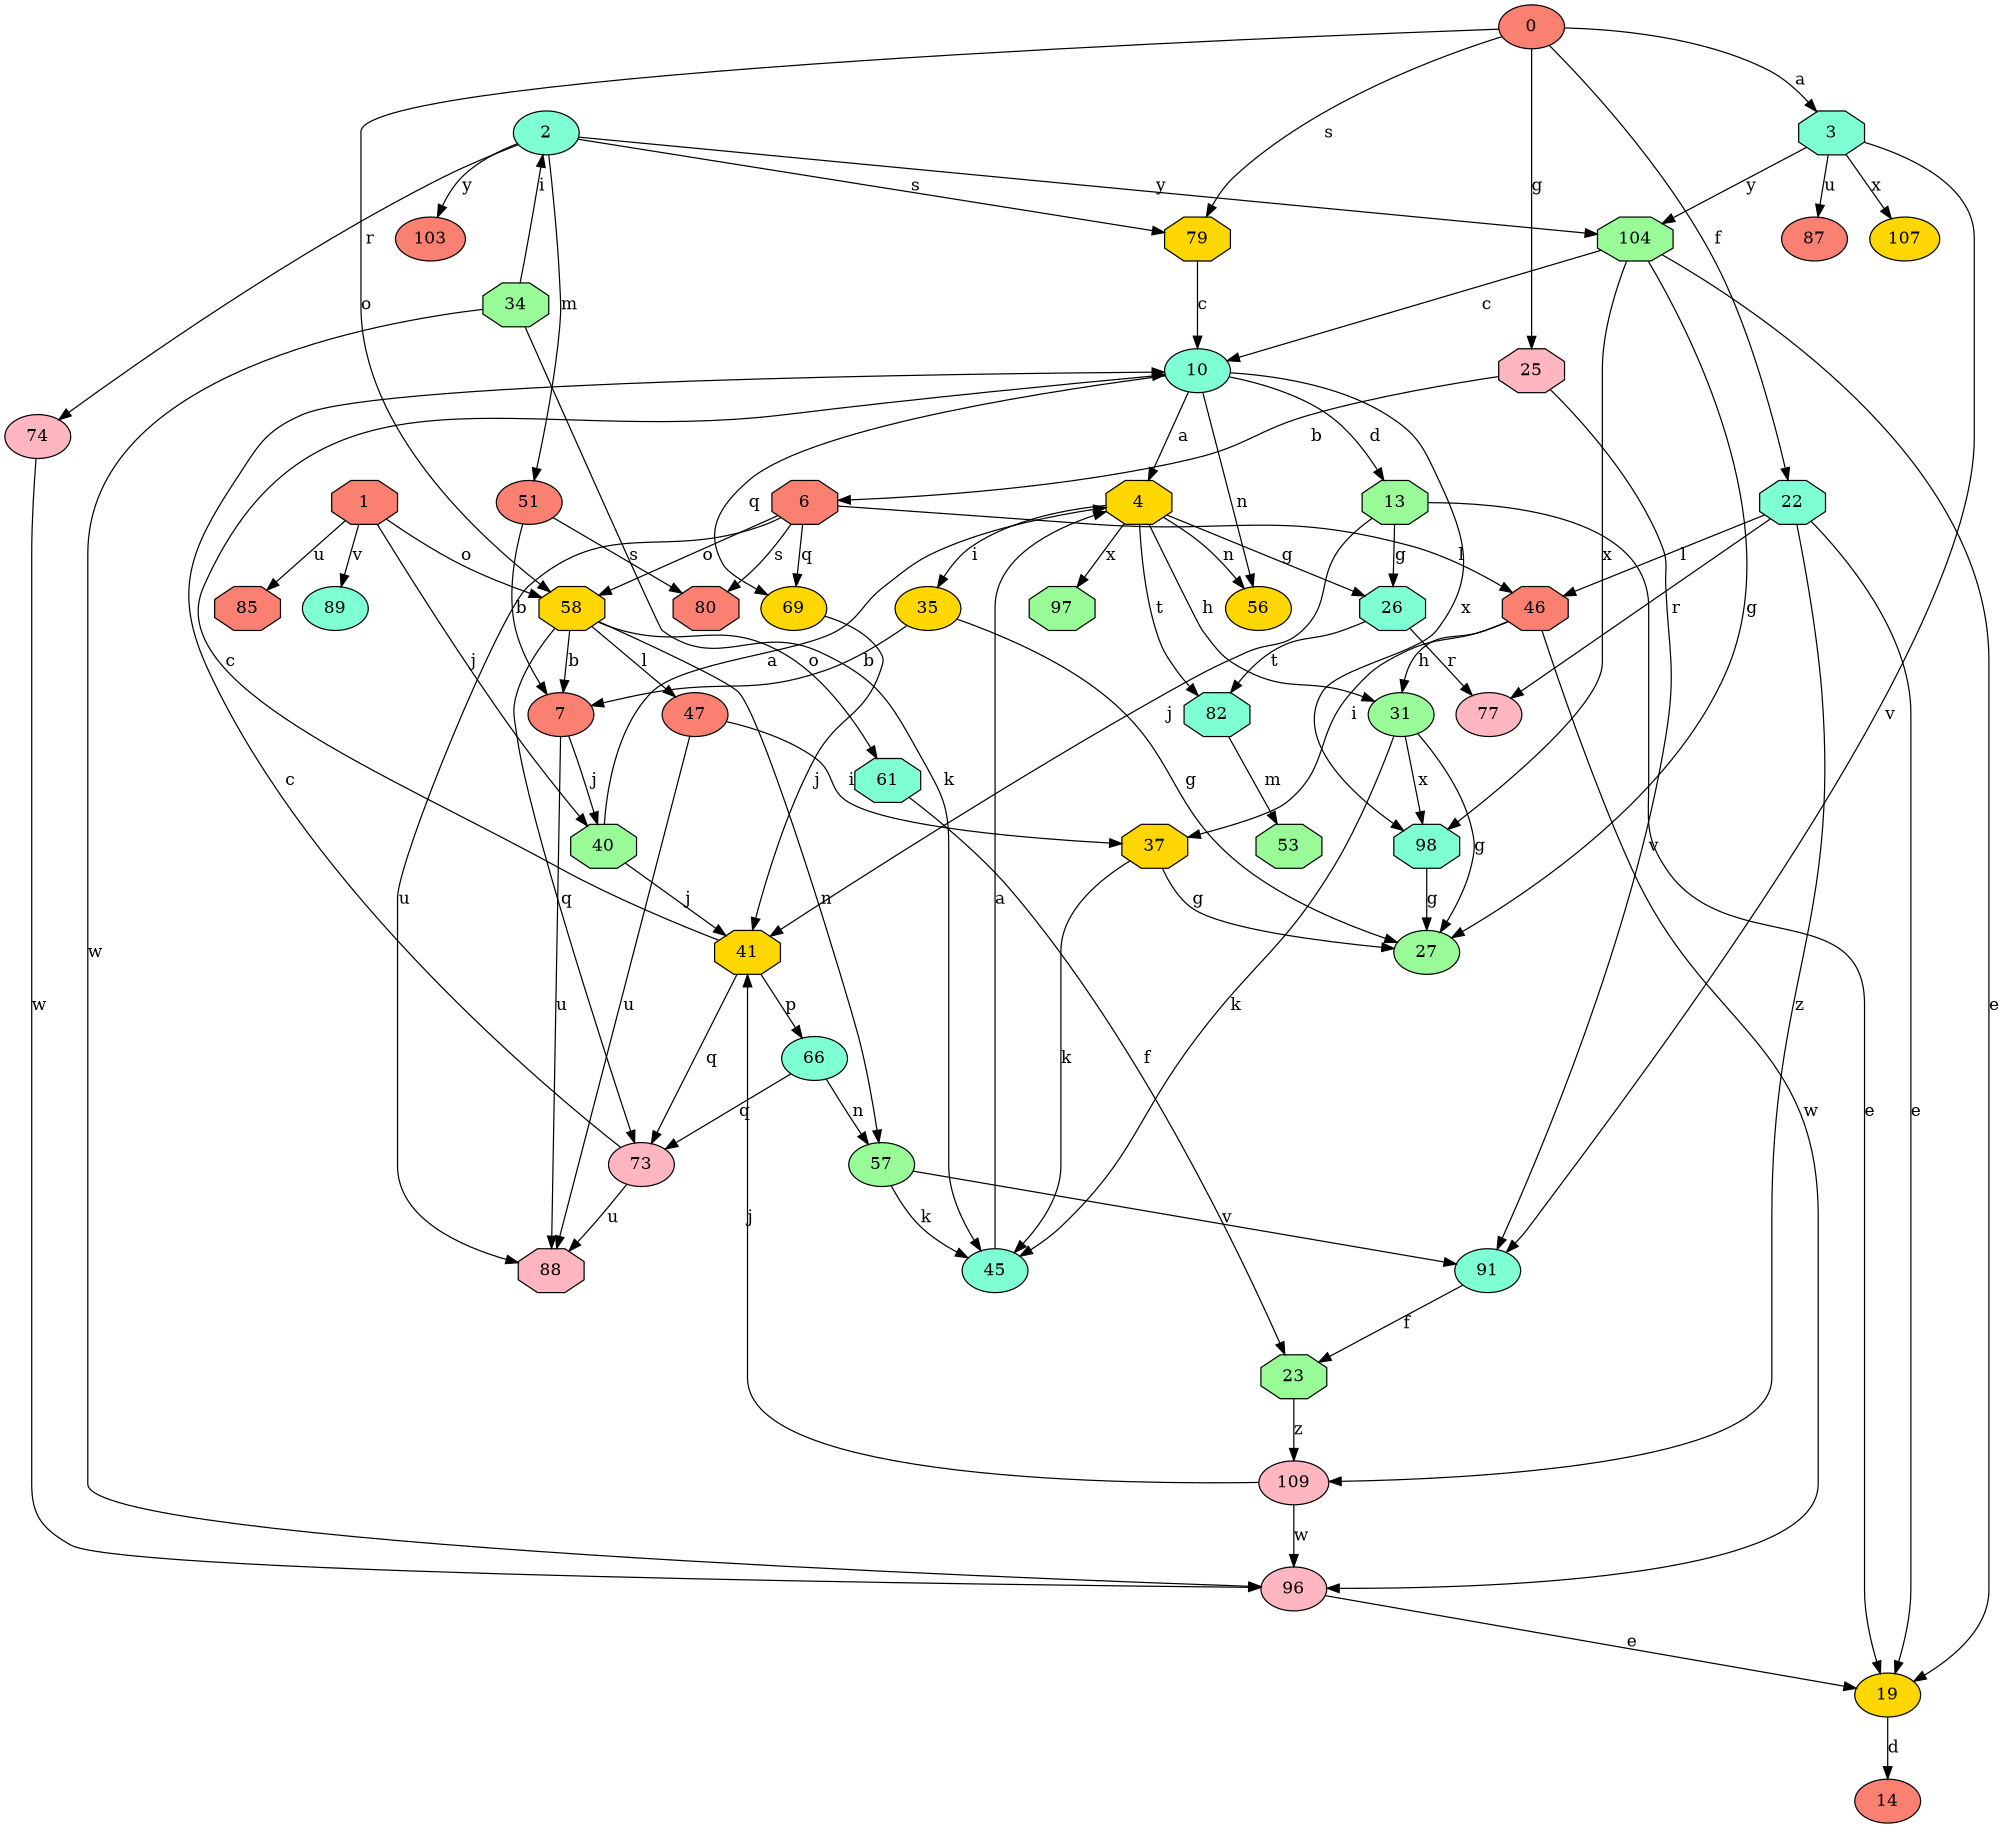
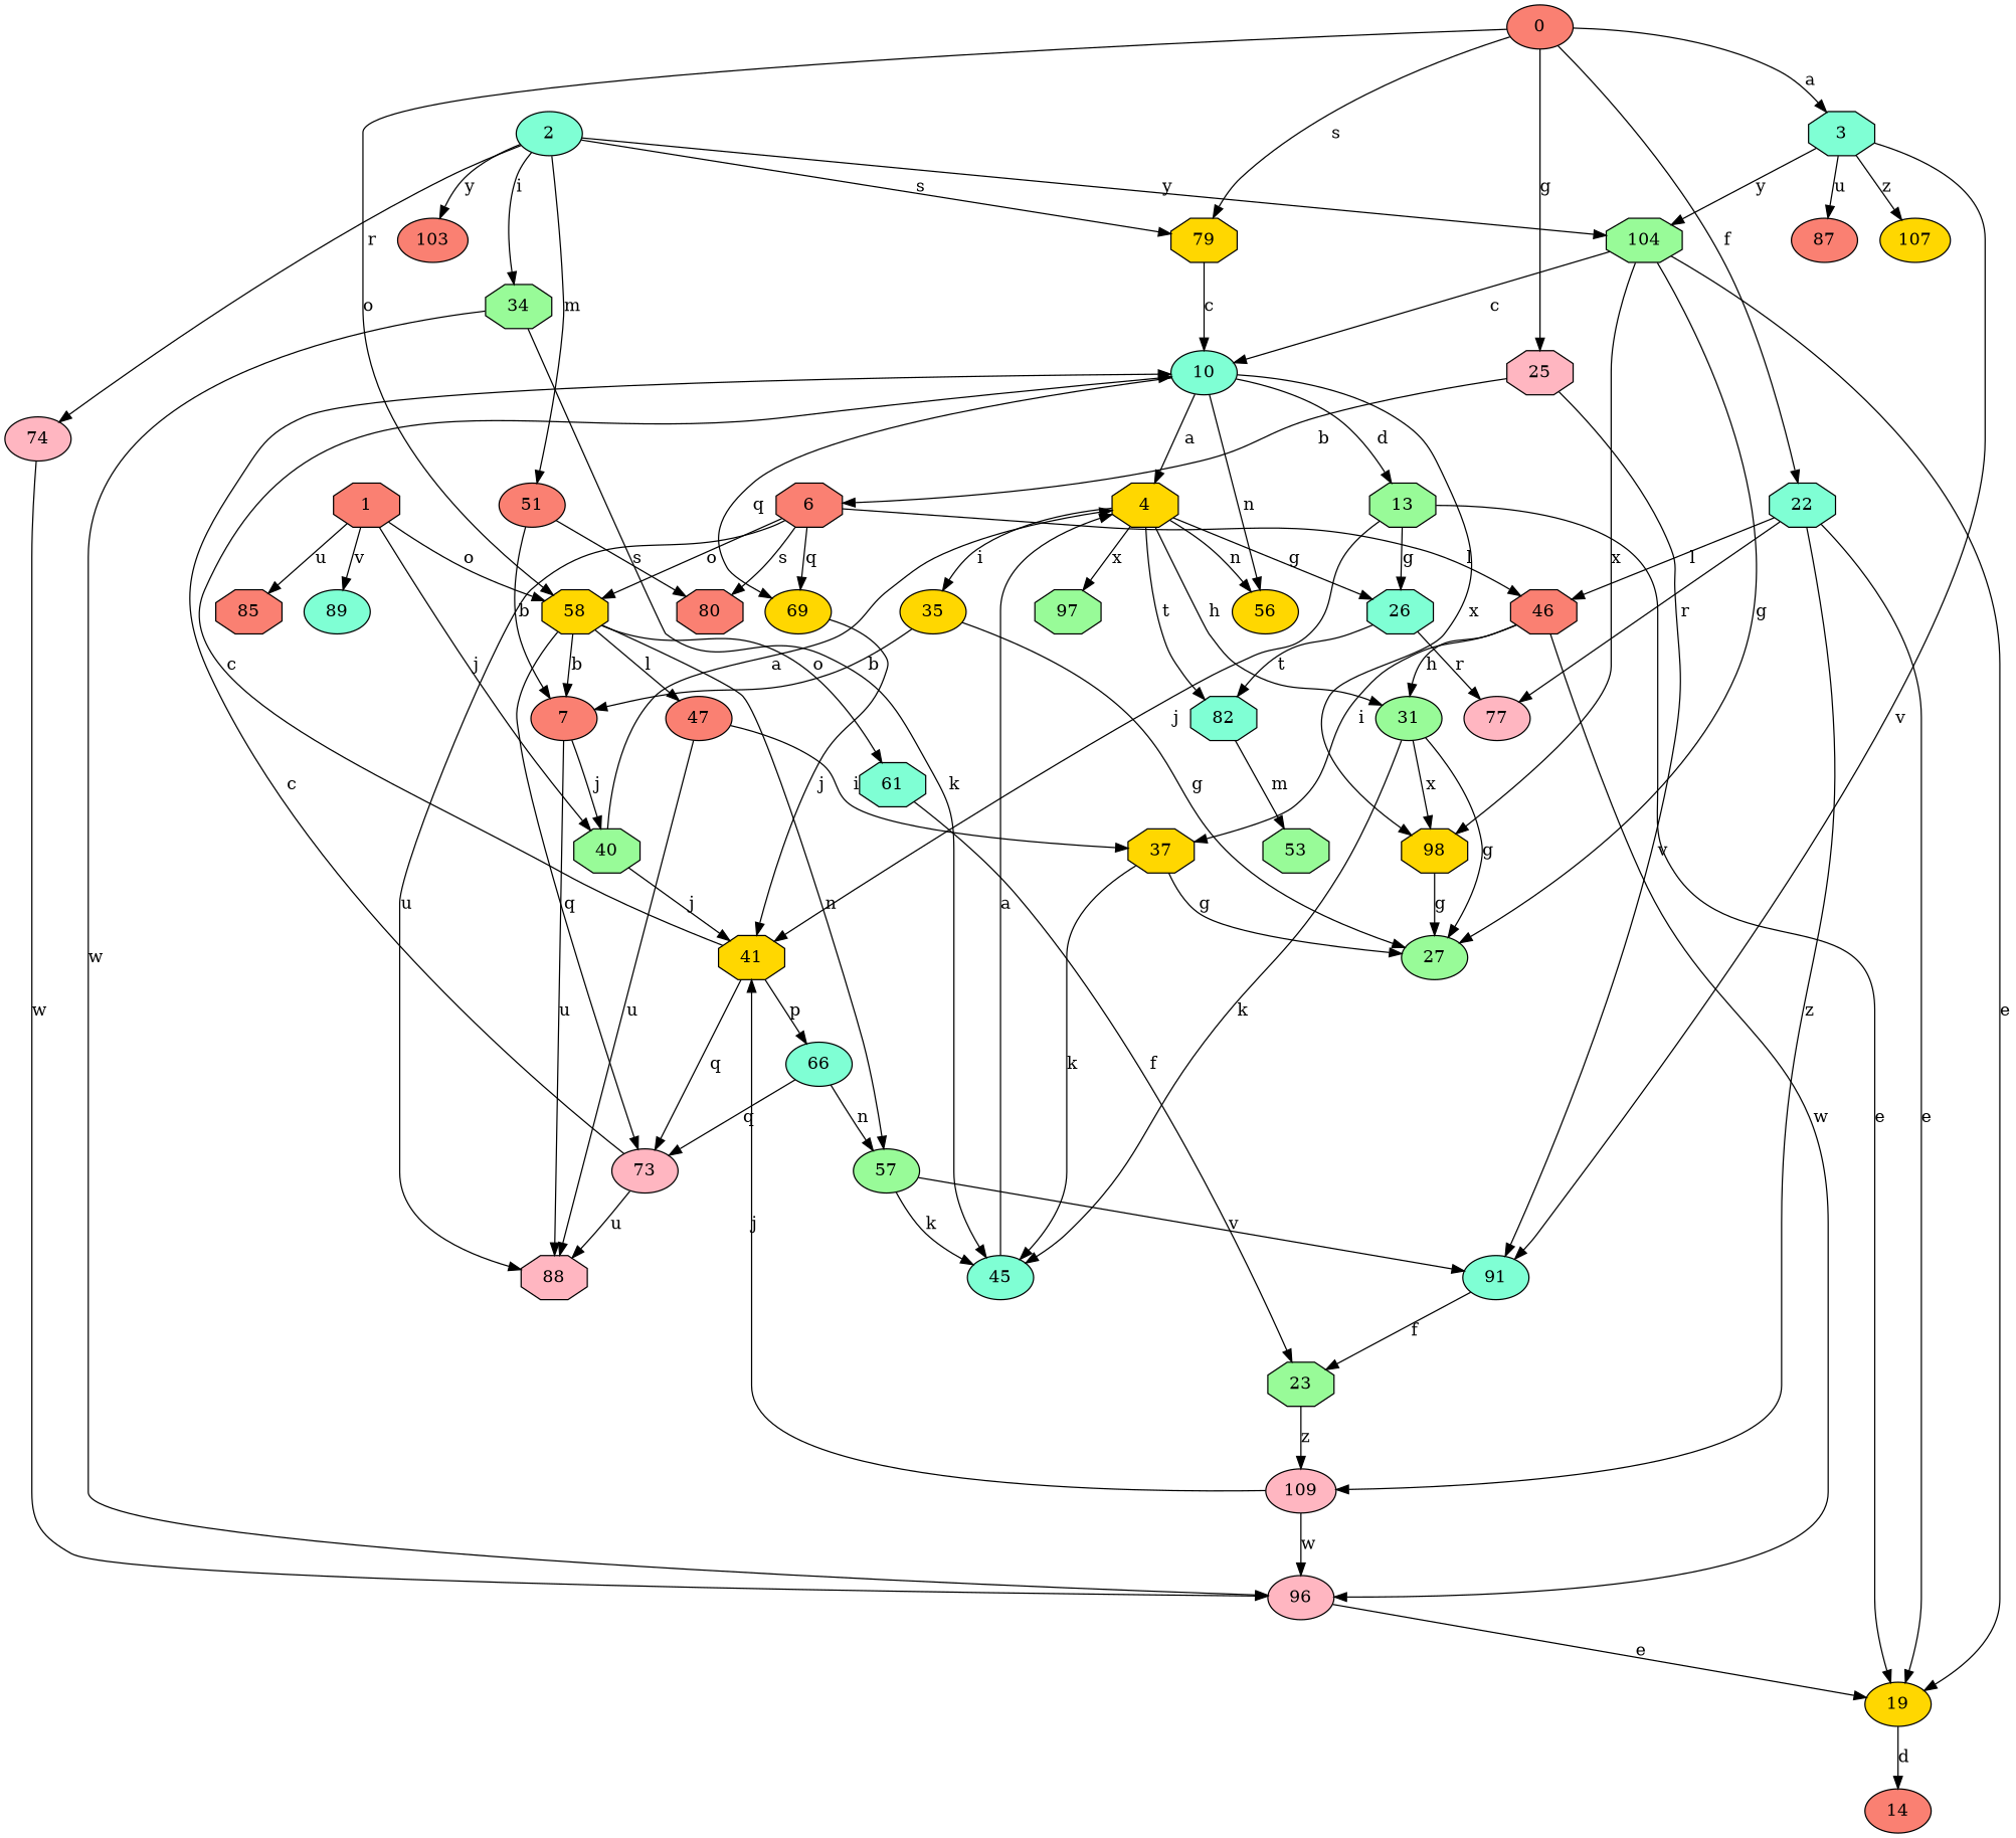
  strict digraph {
    node [fillcolor=salmon shape=ellipse style=filled]
    0
    3 [fillcolor=aquamarine shape=octagon]
    22 [fillcolor=aquamarine shape=octagon]
    25 [fillcolor=lightpink shape=octagon]
    58 [fillcolor=gold shape=octagon]
    79 [fillcolor=gold shape=octagon]
    104 [fillcolor=palegreen shape=octagon]
    87
    91 [fillcolor=aquamarine]
    107 [fillcolor=gold]
    19 [fillcolor=gold]
    46 [shape=octagon]
    77 [fillcolor=lightpink]
    109 [fillcolor=lightpink]
    6 [shape=octagon]
    7
    73 [fillcolor=lightpink]
    47
    57 [fillcolor=palegreen]
    61 [fillcolor=aquamarine shape=octagon]
    10 [fillcolor=aquamarine]
    1 [shape=octagon]
    40 [fillcolor=palegreen shape=octagon]
    85 [shape=octagon]
    89 [fillcolor=aquamarine]
    4 [fillcolor=gold shape=octagon]
    41 [fillcolor=gold shape=octagon]
    2 [fillcolor=aquamarine]
    34 [fillcolor=palegreen shape=octagon]
    51
    74 [fillcolor=lightpink]
    103
    45 [fillcolor=aquamarine]
    96 [fillcolor=lightpink]
    80 [shape=octagon]
-   98 [fillcolor=aquamarine shape=octagon]
+   98 [fillcolor=gold shape=octagon]
    27 [fillcolor=palegreen]
    14
    23 [fillcolor=palegreen shape=octagon]
    26 [fillcolor=aquamarine shape=octagon]
    31 [fillcolor=palegreen]
    35 [fillcolor=gold]
    56 [fillcolor=gold]
    82 [fillcolor=aquamarine shape=octagon]
    97 [fillcolor=palegreen shape=octagon]
    53 [fillcolor=palegreen shape=octagon]
    69 [fillcolor=gold]
    88 [fillcolor=lightpink shape=octagon]
    37 [fillcolor=gold shape=octagon]
    13 [fillcolor=palegreen shape=octagon]
    66 [fillcolor=aquamarine]
    0 -> 3 [label=a]
    0 -> 22 [label=f]
    0 -> 25 [label=g]
    0 -> 58 [label=o]
    0 -> 79 [label=s]
    3 -> 104 [label=y]
    3 -> 87 [label=u]
    3 -> 91 [label=v]
-   3 -> 107 [label=x]
+   3 -> 107 [label=z]
    22 -> 19 [label=e]
    22 -> 46 [label=l]
    22 -> 77 [label=r]
    22 -> 109 [label=z]
    25 -> 91 [label=v]
    25 -> 6 [label=b]
    58 -> 7 [label=b]
    58 -> 73 [label=q]
    58 -> 47 [label=l]
    58 -> 57 [label=n]
    58 -> 61 [label=o]
    79 -> 10 [label=c]
    104 -> 19 [label=e]
    104 -> 10 [label=c]
    104 -> 98 [label=x]
    104 -> 27 [label=g]
    91 -> 23 [label=f]
    19 -> 14 [label=d]
    46 -> 96 [label=w]
    46 -> 31 [label=h]
    46 -> 37 [label=i]
    109 -> 41 [label=j]
    109 -> 96 [label=w]
    6 -> 58 [label=o]
    6 -> 46 [label=l]
    6 -> 80 [label=s]
    6 -> 69 [label=q]
    6 -> 88 [label=u]
    7 -> 40 [label=j]
    7 -> 88 [label=u]
    73 -> 10 [label=c]
    73 -> 88 [label=u]
    47 -> 88 [label=u]
    47 -> 37 [label=i]
    57 -> 91 [label=v]
    57 -> 45 [label=k]
    61 -> 23 [label=f]
    10 -> 4 [label=a]
    10 -> 98 [label=x]
    10 -> 56 [label=n]
    10 -> 69 [label=q]
    10 -> 13 [label=d]
    1 -> 58 [label=o]
    1 -> 40 [label=j]
    1 -> 85 [label=u]
    1 -> 89 [label=v]
    40 -> 4 [label=a]
    40 -> 41 [label=j]
    4 -> 26 [label=g]
    4 -> 31 [label=h]
    4 -> 35 [label=i]
    4 -> 56 [label=n]
    4 -> 82 [label=t]
    4 -> 97 [label=x]
    41 -> 73 [label=q]
    41 -> 10 [label=c]
    41 -> 66 [label=p]
    2 -> 79 [label=s]
    2 -> 104 [label=y]
-   34 -> 2 [label=i]
+   2 -> 34 [label=i]
    2 -> 51 [label=m]
    2 -> 74 [label=r]
    2 -> 103 [label=y]
    34 -> 45 [label=k]
    34 -> 96 [label=w]
    51 -> 7 [label=b]
    51 -> 80 [label=s]
    74 -> 96 [label=w]
    45 -> 4 [label=a]
    96 -> 19 [label=e]
    98 -> 27 [label=g]
    23 -> 109 [label=z]
    26 -> 77 [label=r]
    26 -> 82 [label=t]
    31 -> 45 [label=k]
    31 -> 98 [label=x]
    31 -> 27 [label=g]
    35 -> 7 [label=b]
    35 -> 27 [label=g]
    82 -> 53 [label=m]
    69 -> 41 [label=j]
    37 -> 45 [label=k]
    37 -> 27 [label=g]
    13 -> 19 [label=e]
    13 -> 41 [label=j]
    13 -> 26 [label=g]
    66 -> 73 [label=q]
    66 -> 57 [label=n]
  }
